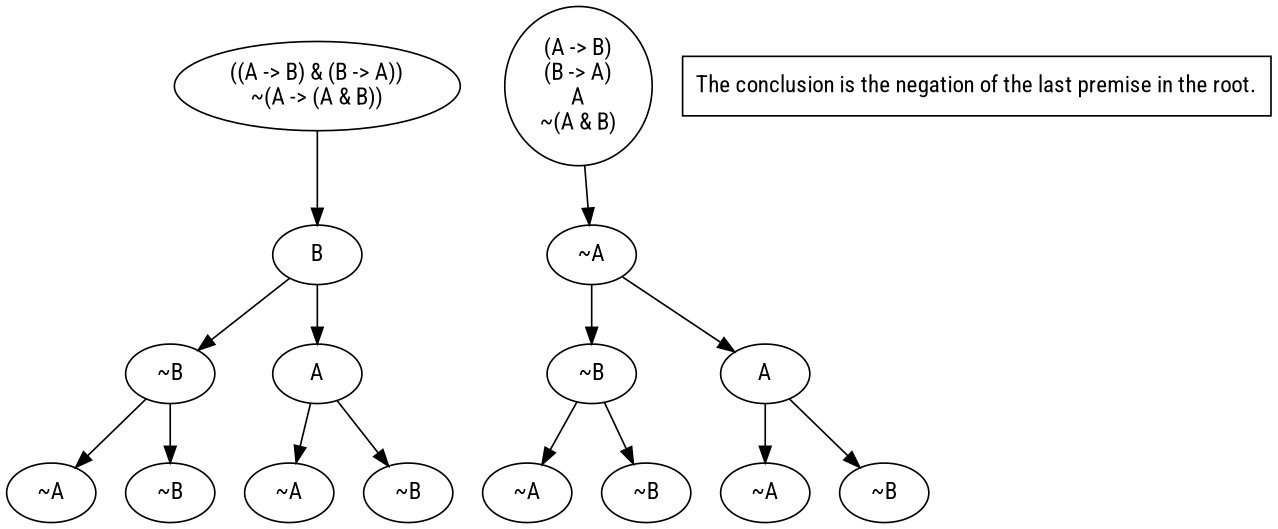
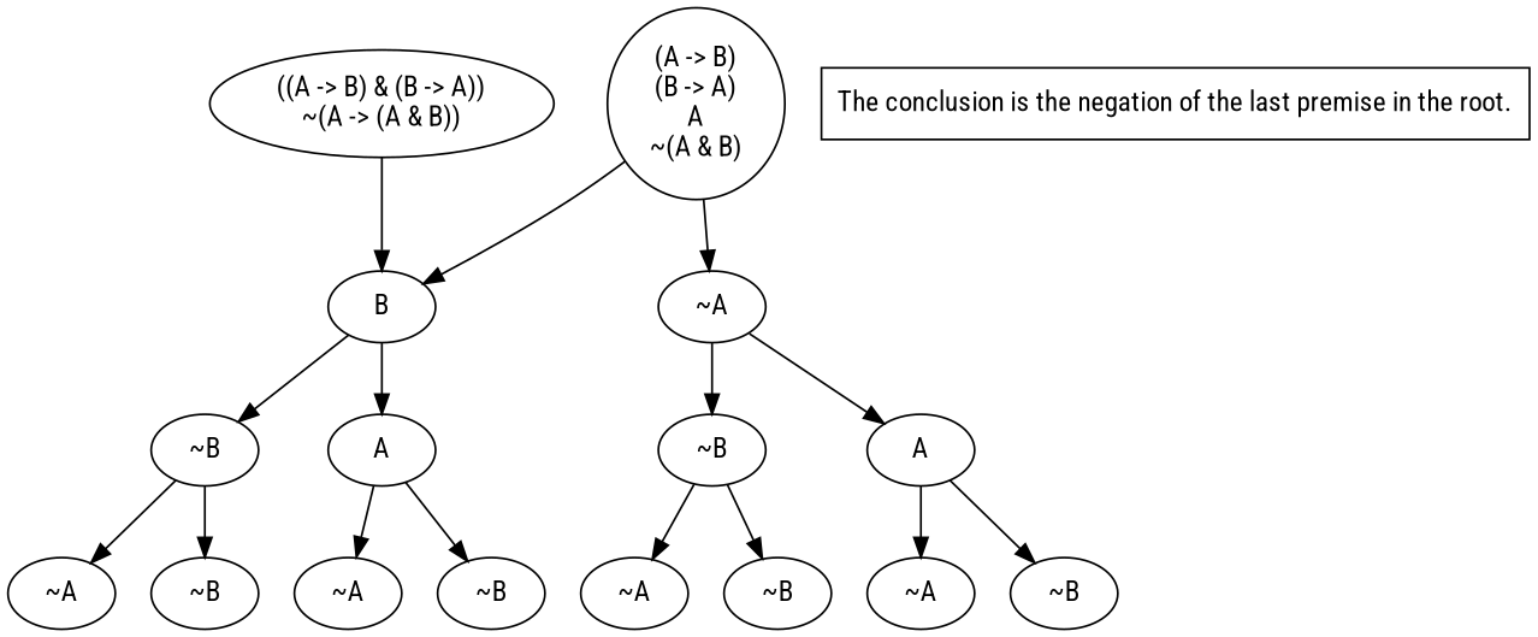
  digraph {
    fontname="Roboto Condensed"
    node [fontname="Roboto Condensed"]
    edge [fontname="Roboto Condensed"]
    n1 [label="((A -> B) & (B -> A))\n~(A -> (A & B))\n"]
    n2 [label="B\n"]
    n3 [label="(A -> B)\n(B -> A)\nA\n~(A & B)\n"]
    n4 [label="~A\n"]
    n5 [label="~B\n"]
    n6 [label="A\n"]
    n7 [label="~B\n"]
    n8 [label="A\n"]
    n9 [label="~A\n"]
    n10 [label="~B\n"]
    n11 [label="~A\n"]
    n12 [label="~B\n"]
    n13 [label="~A\n"]
    n14 [label="~B\n"]
    n15 [label="~A\n"]
    n16 [label="~B\n"]
    n17 [label="The conclusion is the negation of the last premise in the root." shape=box]
    n1 -> n2
    n2 -> n7
    n2 -> n8
+   n3 -> n2
    n3 -> n4
    n4 -> n5
    n4 -> n6
    n5 -> n9
    n5 -> n10
    n6 -> n11
    n6 -> n12
    n7 -> n13
    n7 -> n14
    n8 -> n15
    n8 -> n16
  }
